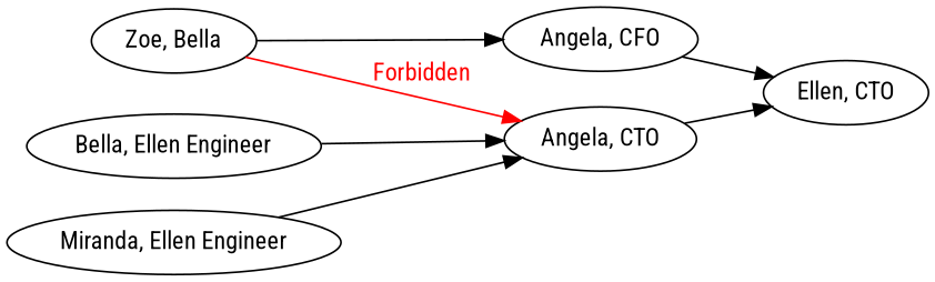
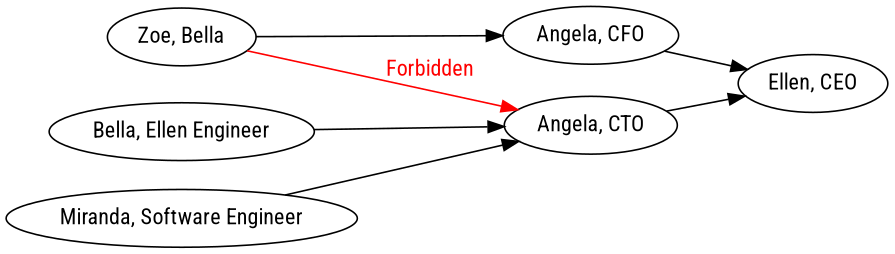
  digraph {
    fontname="Roboto Condensed"
    rankdir=LR
    node [fontname="Roboto Condensed"]
    edge [fontname="Roboto Condensed"]
-   n1 [label="Ellen, CTO"]
+   n1 [label="Ellen, CEO"]
    n2 [label="Angela, CFO"]
    n3 [label="Angela, CTO"]
    n4 [label="Bella, Ellen Engineer"]
-   n5 [label="Miranda, Ellen Engineer"]
+   n5 [label="Miranda, Software Engineer"]
    n6 [label="Zoe, Bella"]
    n2 -> n1
    n3 -> n1
    n4 -> n3
    n5 -> n3
    n6 -> n2
    n6 -> n3 [color=red fontcolor=red label=Forbidden]
  }
